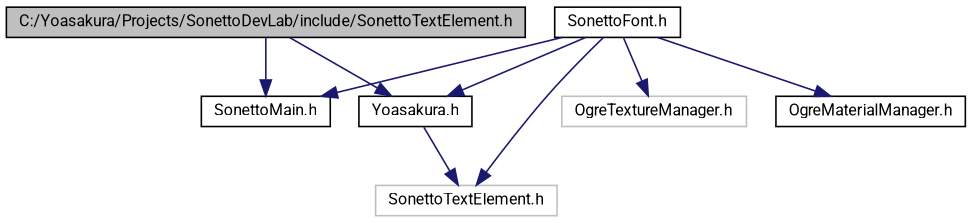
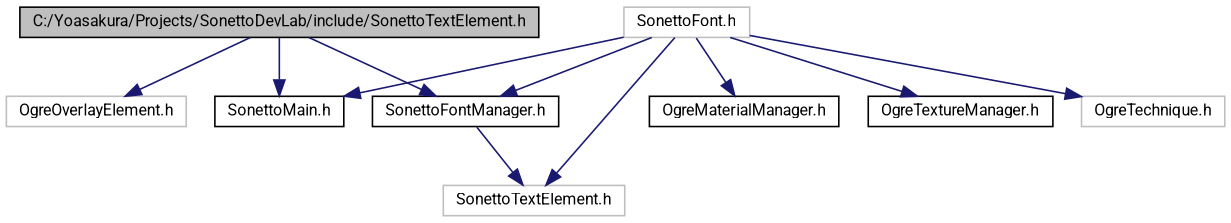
  digraph {
    fontname=Roboto
    node [color=black fontname=Roboto fontsize=10 shape=record]
    edge [color=midnightblue fontname=Roboto fontsize=10 labelfontname="FreeSans.ttf" labelfontsize=10 style=solid]
    n1 [fillcolor=grey75 fontcolor=black height=0.2 label="C:/Yoasakura/Projects/SonettoDevLab/include/SonettoTextElement.h" style=filled width=0.4]
+   n2 [color=grey75 height=0.2 label="OgreOverlayElement.h" width=0.4]
    n3 [height=0.2 label="SonettoMain.h" width=0.4]
-   n4 [height=0.2 label="Yoasakura.h" width=0.4]
+   n4 [height=0.2 label="SonettoFontManager.h" width=0.4]
    n5 [color=grey75 height=0.2 label="SonettoTextElement.h" width=0.4]
-   n6 [height=0.2 label="SonettoFont.h" width=0.4]
+   n6 [color=grey75 height=0.2 label="SonettoFont.h" width=0.4]
    n7 [height=0.2 label="OgreMaterialManager.h" width=0.4]
-   n8 [color=grey75 height=0.2 label="OgreTextureManager.h" width=0.4]
+   n8 [height=0.2 label="OgreTextureManager.h" width=0.4]
+   n9 [color=grey75 height=0.2 label="OgreTechnique.h" width=0.4]
+   n1 -> n2
    n1 -> n3
    n1 -> n4
    n4 -> n5
    n6 -> n3
    n6 -> n4
    n6 -> n5
    n6 -> n7
    n6 -> n8
+   n6 -> n9
  }
